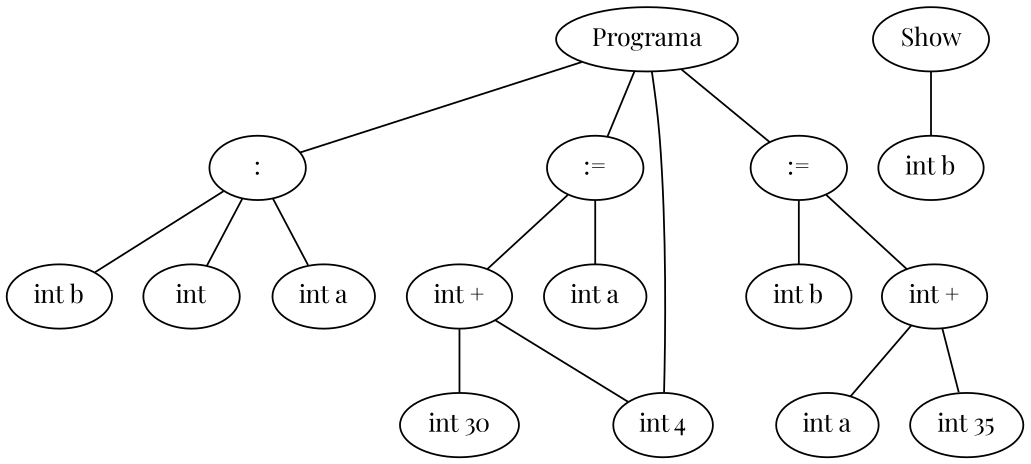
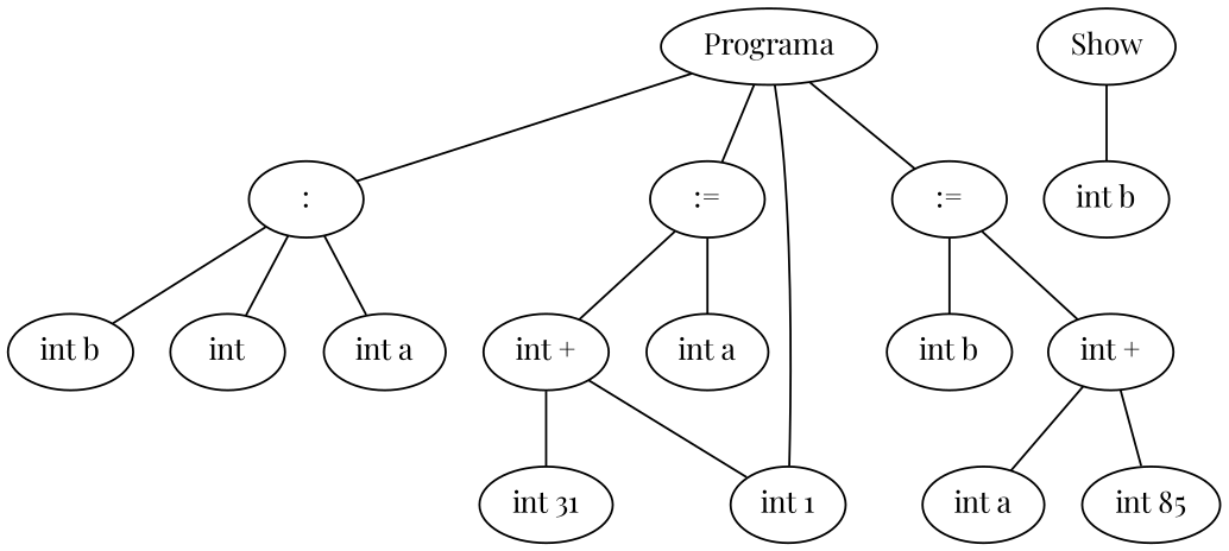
  graph {
    fontname="Playfair Display"
    node [fontname="Playfair Display"]
    edge [fontname="Playfair Display"]
    n1 [label=Programa]
    n2 [label=":"]
    n3 [label=":="]
    n4 [label=":="]
-   n5 [label="int 4"]
+   n5 [label="int 1"]
    n6 [label=int]
    n7 [label="int a"]
    n8 [label="int b"]
    n9 [label="int a"]
    n10 [label="int +"]
    n11 [label="int b"]
    n12 [label="int +"]
    n13 [label=Show]
    n14 [label="int b"]
-   n15 [label="int 30"]
+   n15 [label="int 31"]
    n16 [label="int a"]
-   n17 [label="int 35"]
+   n17 [label="int 85"]
    n1 -- n2
    n1 -- n3
    n1 -- n4
    n1 -- n5
    n2 -- n6
    n2 -- n7
    n2 -- n8
    n3 -- n9
    n3 -- n10
    n4 -- n11
    n4 -- n12
    n10 -- n5
    n10 -- n15
    n12 -- n16
    n12 -- n17
    n13 -- n14
  }
